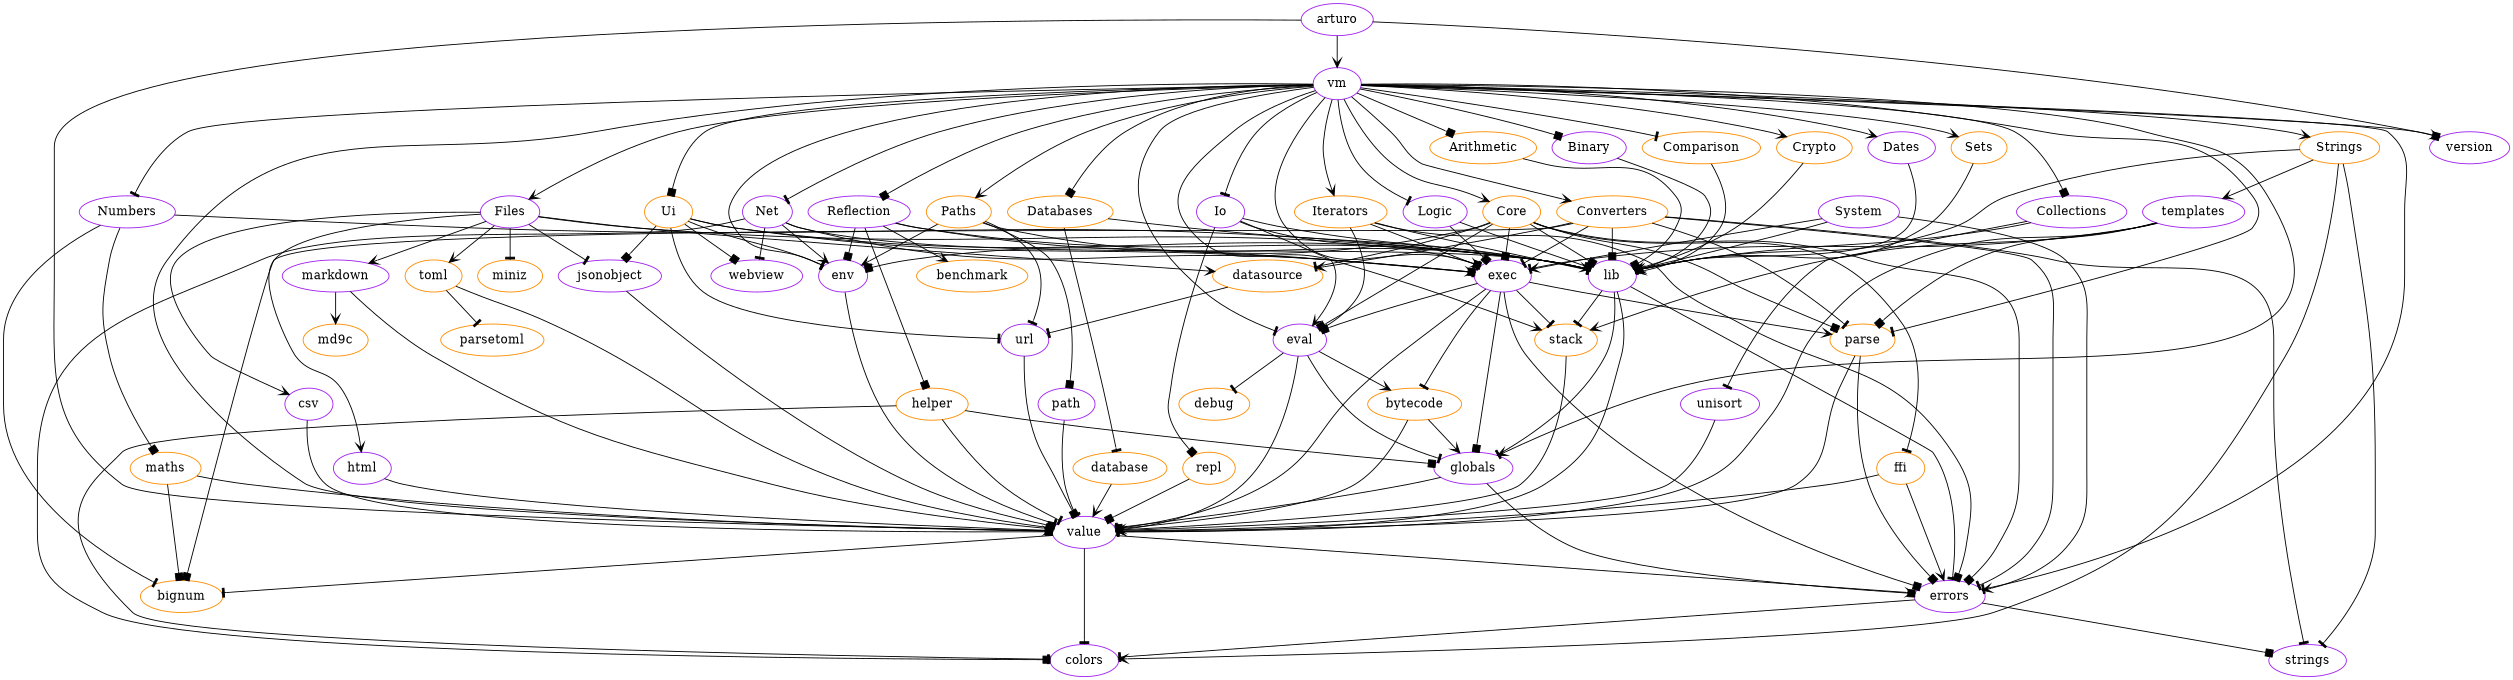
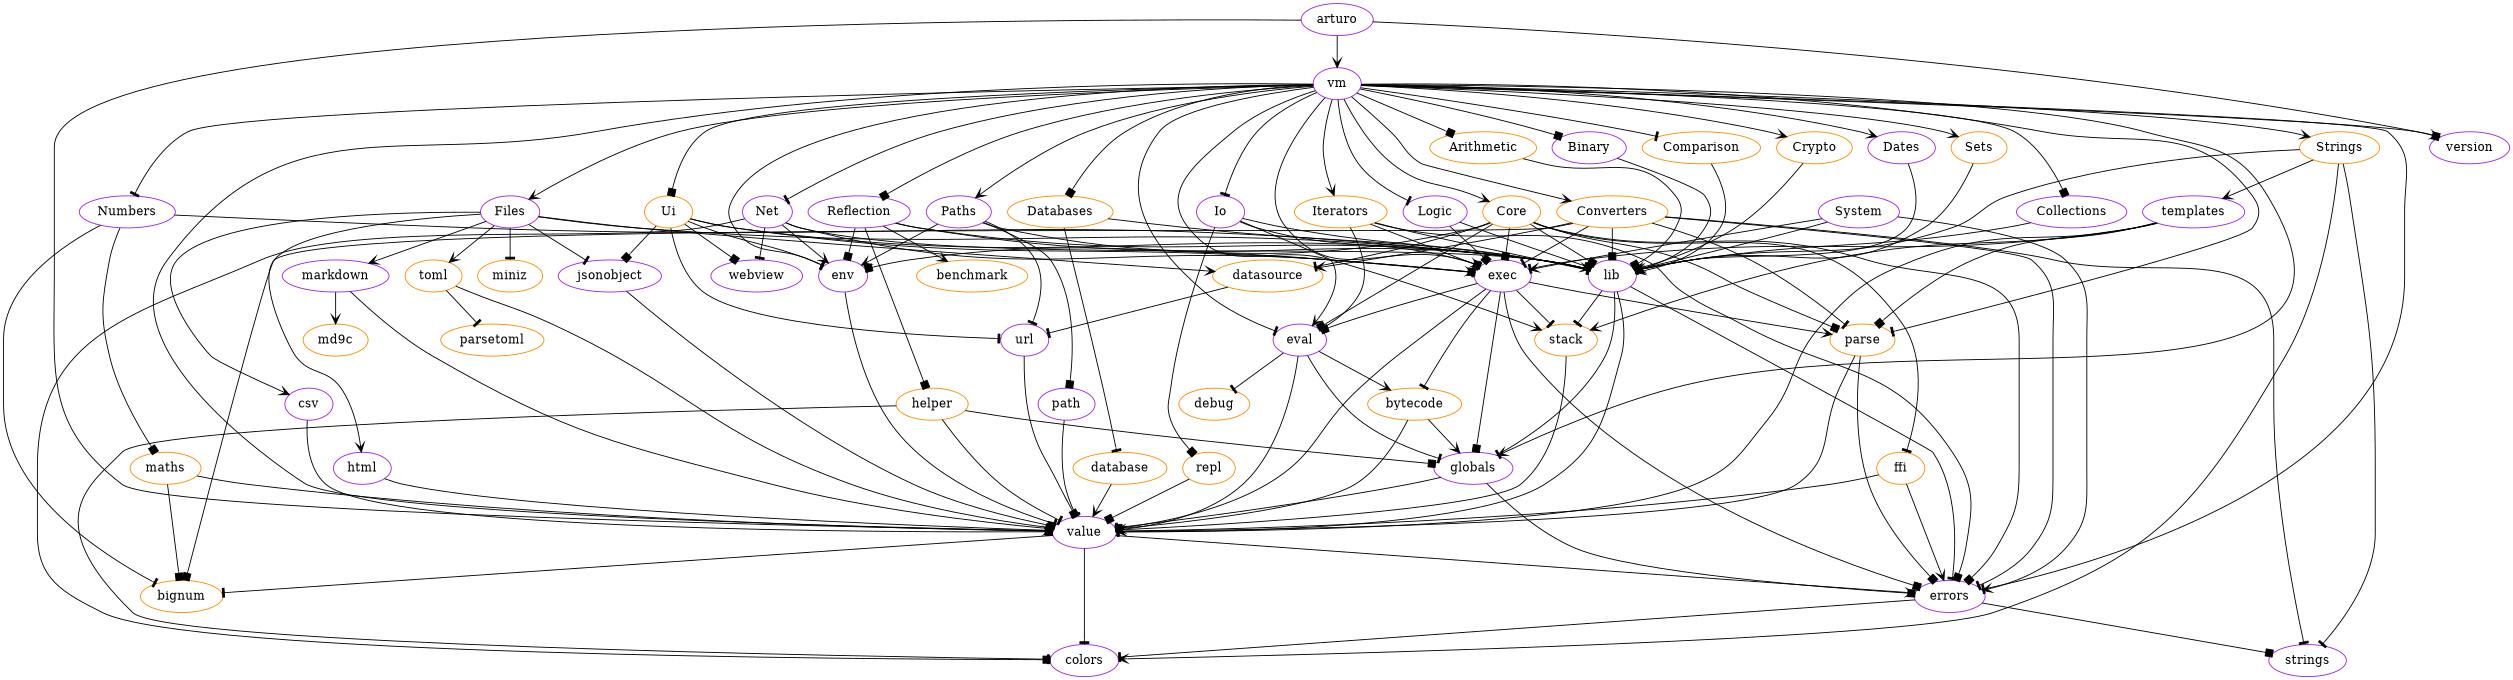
  digraph {
    node [color=purple]
    edge [arrowhead=tee]
    bignum [color=darkorange]
    value
    colors
    errors
    strings
    env
    eval
    debug [color=darkorange]
    globals
    bytecode [color=darkorange]
    parse [color=darkorange]
    stack [color=darkorange]
    exec
    vm
    version
    Arithmetic [color=darkorange]
    Binary
    Collections
    Comparison [color=darkorange]
    Converters [color=darkorange]
    Core [color=darkorange]
    Crypto [color=darkorange]
    Databases [color=darkorange]
    Dates
    Files
    Io
    Iterators [color=darkorange]
    Logic
    Net
    Numbers
-   Paths [color=darkorange]
+   Paths
    Reflection
    Sets [color=darkorange]
    Strings [color=darkorange]
    Ui [color=darkorange]
    lib
-   unisort
    datasource [color=darkorange]
    ffi [color=darkorange]
    database [color=darkorange]
    html
    markdown
    toml [color=darkorange]
    miniz [color=darkorange]
    csv
    jsonobject
    repl [color=darkorange]
    webview
    maths [color=darkorange]
    url
    path
    benchmark [color=darkorange]
    helper [color=darkorange]
    templates
    System
    n56 [color=darkorange label=md9c]
    parsetoml [color=darkorange]
    arturo
    value -> bignum
    value -> colors
    value -> errors [arrowhead=vee]
    errors -> colors
    errors -> strings [arrowhead=box]
    env -> value
    eval -> value [arrowhead=vee]
    eval -> debug
    eval -> globals
    eval -> bytecode [arrowhead=vee]
    globals -> value
    globals -> errors [arrowhead=box]
    bytecode -> value
    bytecode -> globals [arrowhead=vee]
    parse -> value [arrowhead=vee]
    parse -> errors [arrowhead=box]
    stack -> value
    exec -> value [arrowhead=box]
    exec -> errors [arrowhead=box]
    exec -> eval [arrowhead=box]
    exec -> globals [arrowhead=box]
    exec -> bytecode
    exec -> parse [arrowhead=vee]
    exec -> stack
    vm -> value [arrowhead=vee]
    vm -> errors
    vm -> env
    vm -> eval
    vm -> globals [arrowhead=vee]
    vm -> parse
    vm -> stack [arrowhead=vee]
    vm -> exec [arrowhead=box]
    vm -> version [arrowhead=vee]
    vm -> Arithmetic [arrowhead=box]
    vm -> Binary [arrowhead=box]
    vm -> Collections [arrowhead=box]
    vm -> Comparison
    vm -> Converters [arrowhead=vee]
    vm -> Core [arrowhead=vee]
    vm -> Crypto [arrowhead=vee]
    vm -> Databases [arrowhead=box]
    vm -> Dates [arrowhead=vee]
    vm -> Files [arrowhead=vee]
    vm -> Io
    vm -> Iterators [arrowhead=vee]
    vm -> Logic
    vm -> Net
    vm -> Numbers
    vm -> Paths [arrowhead=vee]
    vm -> Reflection [arrowhead=box]
    vm -> Sets [arrowhead=vee]
    vm -> Strings [arrowhead=vee]
    vm -> Ui [arrowhead=box]
    Arithmetic -> lib [arrowhead=box]
    Binary -> lib [arrowhead=box]
    Collections -> lib [arrowhead=box]
-   Collections -> unisort
    Comparison -> lib [arrowhead=vee]
    Converters -> bignum [arrowhead=box]
    Converters -> errors
    Converters -> strings
    Converters -> parse
    Converters -> exec
    Converters -> lib [arrowhead=box]
    Converters -> datasource [arrowhead=vee]
    Core -> errors [arrowhead=box]
    Core -> env [arrowhead=box]
    Core -> eval [arrowhead=box]
    Core -> parse [arrowhead=box]
    Core -> exec [arrowhead=box]
    Core -> lib [arrowhead=box]
    Core -> datasource
    Core -> ffi
    Crypto -> lib [arrowhead=vee]
    Databases -> lib
    Databases -> database
    Dates -> lib [arrowhead=vee]
    Files -> lib
    Files -> datasource [arrowhead=vee]
    Files -> html [arrowhead=vee]
    Files -> markdown [arrowhead=vee]
    Files -> toml [arrowhead=vee]
    Files -> miniz
    Files -> csv [arrowhead=vee]
    Files -> jsonobject
    Io -> eval [arrowhead=vee]
    Io -> exec [arrowhead=vee]
    Io -> lib
    Io -> repl [arrowhead=box]
    Iterators -> errors [arrowhead=box]
    Iterators -> eval
    Iterators -> exec
    Iterators -> lib
    Logic -> exec [arrowhead=box]
    Logic -> lib [arrowhead=box]
    Net -> colors [arrowhead=box]
    Net -> env [arrowhead=vee]
    Net -> exec [arrowhead=box]
    Net -> lib
    Net -> webview
    Numbers -> bignum
    Numbers -> lib
    Numbers -> maths [arrowhead=box]
    Paths -> env [arrowhead=vee]
    Paths -> lib
    Paths -> url
    Paths -> path [arrowhead=box]
    Reflection -> env [arrowhead=box]
    Reflection -> exec
    Reflection -> lib
    Reflection -> benchmark [arrowhead=vee]
    Reflection -> helper [arrowhead=box]
    Sets -> lib [arrowhead=vee]
    Strings -> colors [arrowhead=vee]
    Strings -> strings
    Strings -> lib
    Strings -> templates [arrowhead=vee]
    Ui -> env
    Ui -> exec [arrowhead=vee]
    Ui -> lib [arrowhead=vee]
    Ui -> jsonobject [arrowhead=box]
    Ui -> webview [arrowhead=box]
    Ui -> url
    lib -> value
    lib -> errors
    lib -> globals
    lib -> stack
-   unisort -> value
    datasource -> url
    ffi -> value [arrowhead=vee]
    ffi -> errors [arrowhead=vee]
    database -> value [arrowhead=vee]
    html -> value
    markdown -> value [arrowhead=box]
    markdown -> n56 [arrowhead=vee]
    toml -> value [arrowhead=box]
    toml -> parsetoml
    csv -> value [arrowhead=box]
    jsonobject -> value [arrowhead=box]
    repl -> value [arrowhead=box]
    maths -> bignum [arrowhead=box]
    maths -> value [arrowhead=box]
    url -> value [arrowhead=box]
    path -> value
    helper -> value
    helper -> colors
    helper -> globals [arrowhead=box]
    templates -> value
    templates -> parse [arrowhead=box]
    templates -> stack [arrowhead=vee]
    templates -> exec
    System -> errors [arrowhead=vee]
    System -> exec [arrowhead=vee]
    System -> lib [arrowhead=box]
    arturo -> value
    arturo -> vm [arrowhead=vee]
    arturo -> version [arrowhead=box]
  }
